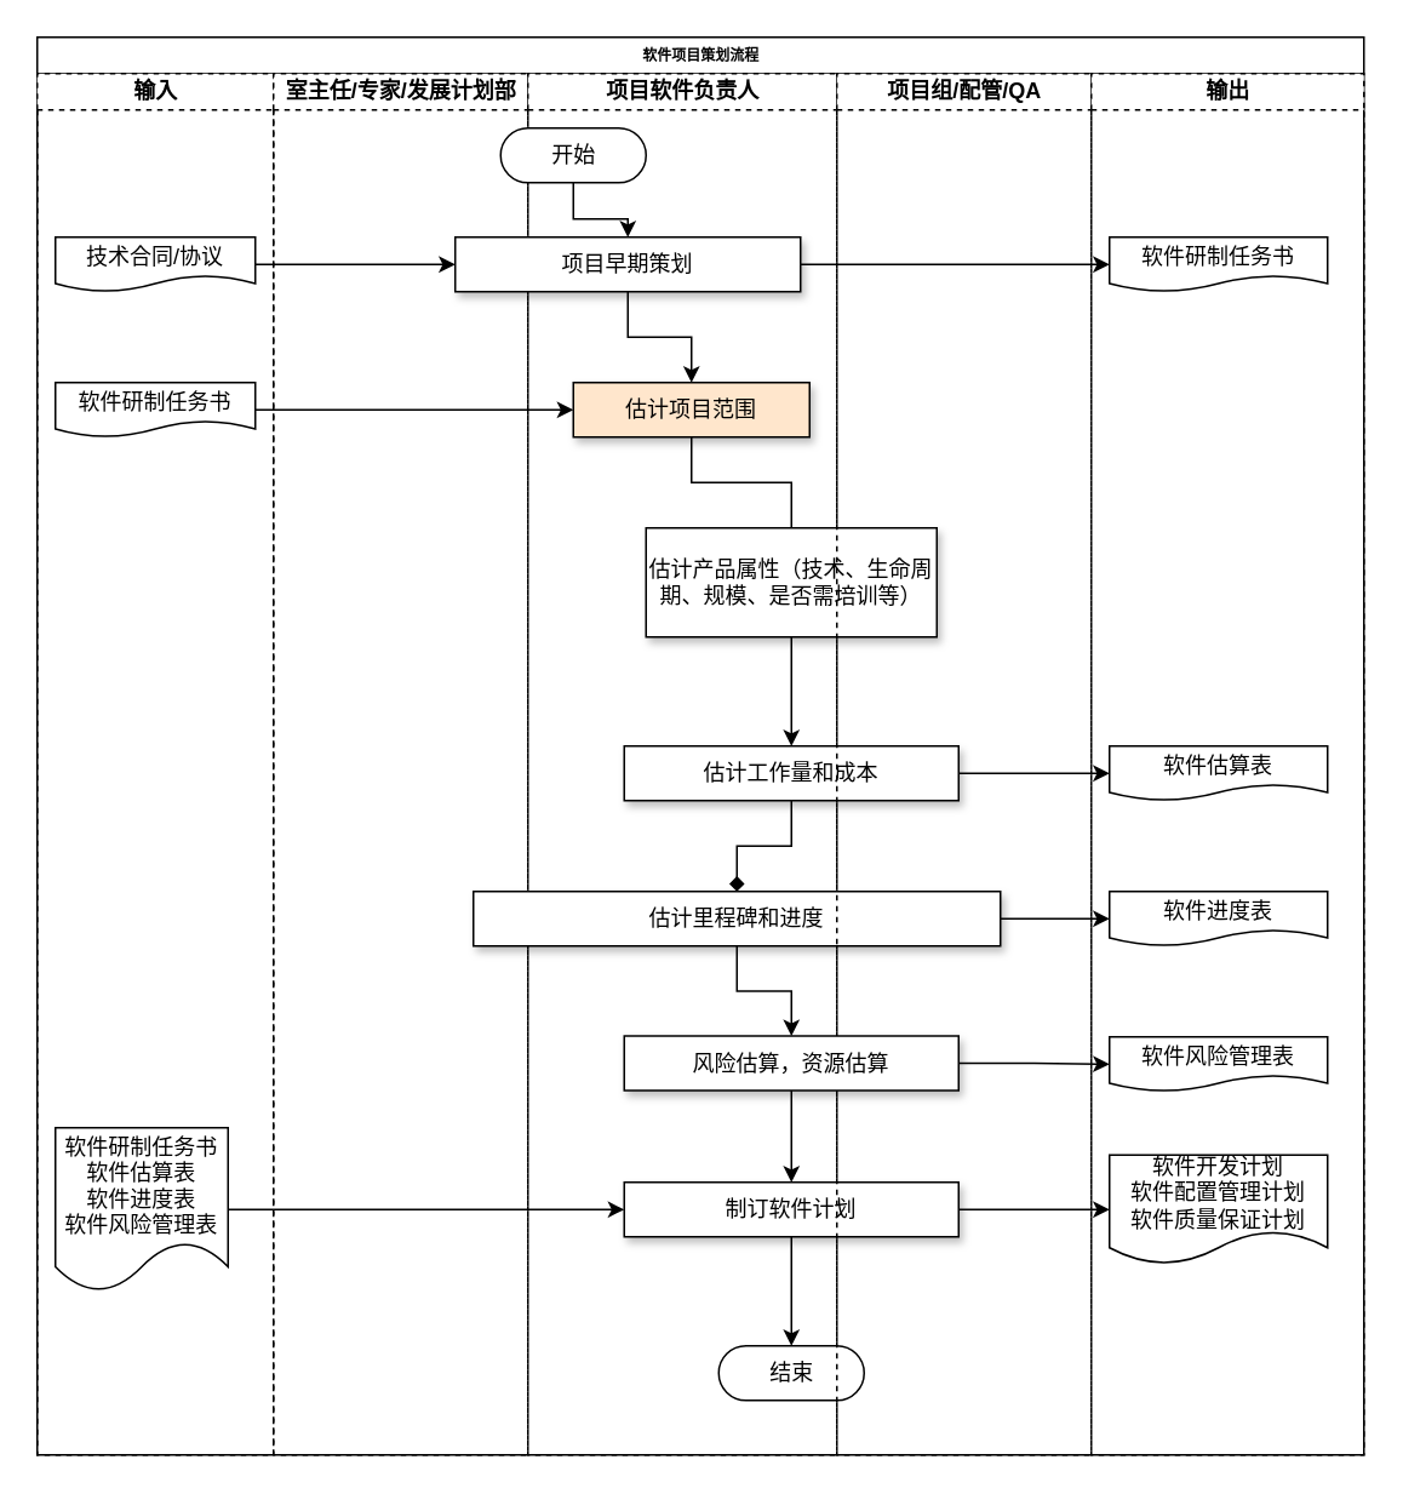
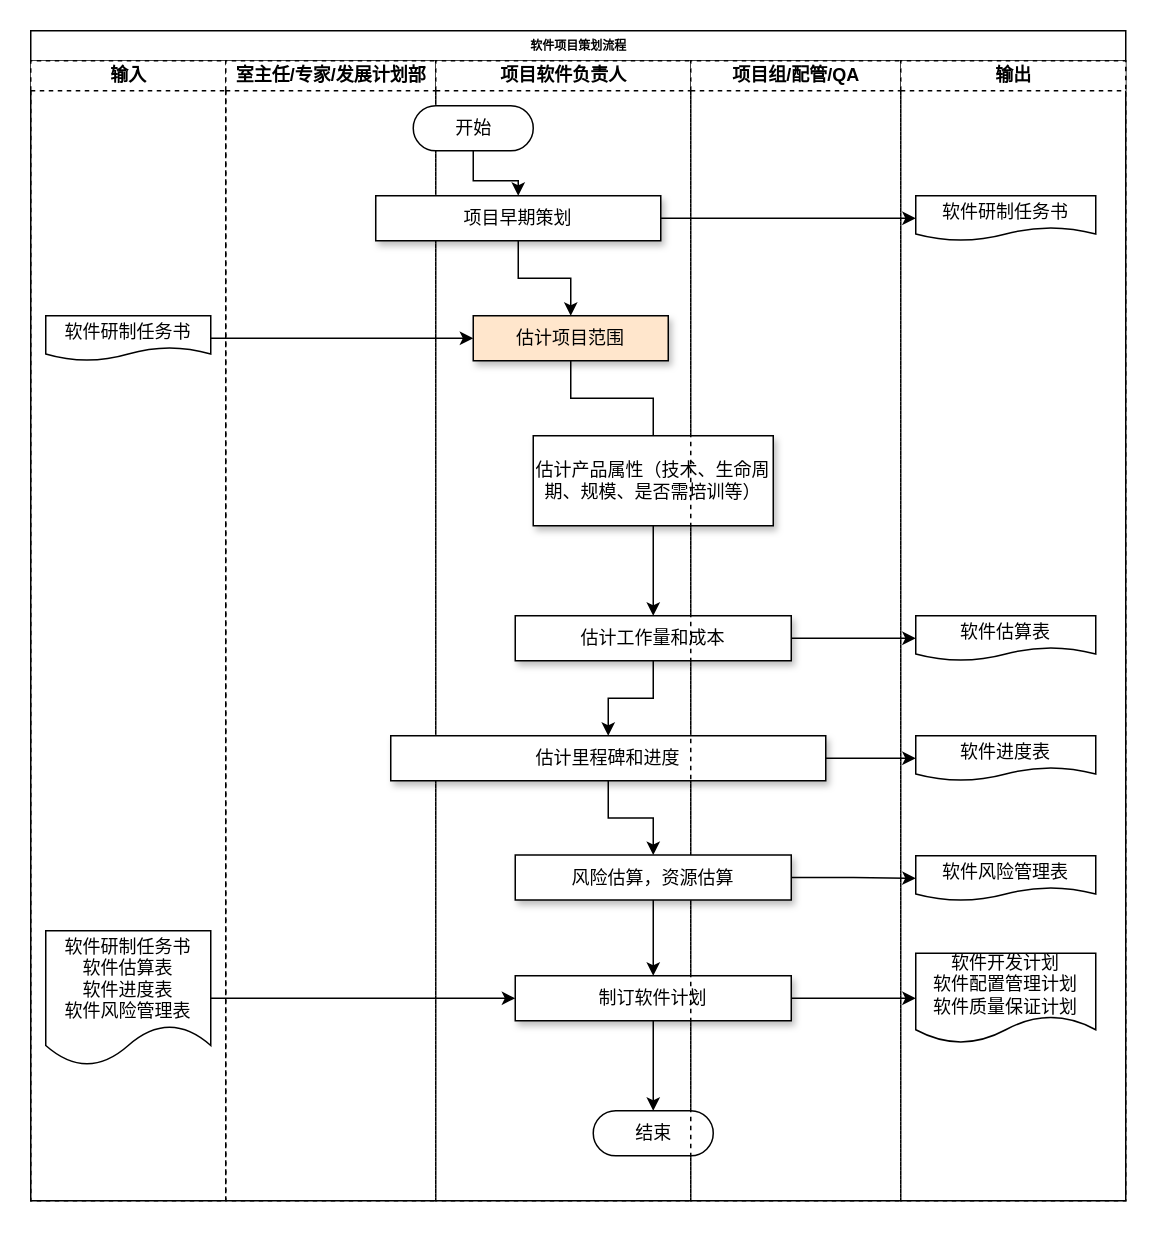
  <mxCell id="0" />
  <mxCell id="1" parent="0" />
  <mxCell id="2" value="软件项目策划流程" style="swimlane;html=1;childLayout=stackLayout;startSize=20;rounded=0;shadow=0;labelBackgroundColor=none;strokeWidth=1;fontFamily=Verdana;fontSize=8;align=center;" parent="1" vertex="1"><mxGeometry x="20" y="20" width="730" height="780" as="geometry"><mxRectangle x="20" y="940" width="60" height="20" as="alternateBounds" /></mxGeometry></mxCell>
  <mxCell id="3" value="输入" style="swimlane;html=1;startSize=20;dashed=1;" parent="2" vertex="1"><mxGeometry y="20" width="130" height="760" as="geometry" /></mxCell>
- <mxCell id="4" value="技术合同/协议" style="shape=document;whiteSpace=wrap;html=1;boundedLbl=1;fontSize=12;" parent="3" vertex="1"><mxGeometry x="10" y="90" width="110" height="30" as="geometry" /></mxCell>
  <mxCell id="5" value="软件研制任务书" style="shape=document;whiteSpace=wrap;html=1;boundedLbl=1;fontSize=12;" parent="3" vertex="1"><mxGeometry x="10" y="170" width="110" height="30" as="geometry" /></mxCell>
- <mxCell id="6" value="软件研制任务书&lt;br&gt;软件估算表&lt;br&gt;软件进度表&lt;br&gt;软件风险管理表" style="shape=document;whiteSpace=wrap;html=1;boundedLbl=1;fontSize=12;" parent="3" vertex="1"><mxGeometry x="10" y="580" width="95" height="90" as="geometry" /></mxCell>
+ <mxCell id="6" value="软件研制任务书&lt;br&gt;软件估算表&lt;br&gt;软件进度表&lt;br&gt;软件风险管理表" style="shape=document;whiteSpace=wrap;html=1;boundedLbl=1;fontSize=12;" parent="3" vertex="1"><mxGeometry x="10" y="580" width="110" height="90" as="geometry" /></mxCell>
  <mxCell id="7" value="室主任/专家/发展计划部" style="swimlane;html=1;startSize=20;dashed=1;" parent="2" vertex="1"><mxGeometry x="130" y="20" width="140" height="760" as="geometry" /></mxCell>
  <mxCell id="8" value="项目软件负责人" style="swimlane;html=1;startSize=20;dashed=1;strokeWidth=1;" parent="2" vertex="1"><mxGeometry x="270" y="20" width="170" height="760" as="geometry" /></mxCell>
  <mxCell id="9" style="edgeStyle=orthogonalEdgeStyle;rounded=0;orthogonalLoop=1;jettySize=auto;html=1;entryX=0.5;entryY=0;entryDx=0;entryDy=0;endArrow=none;" parent="8" source="10" target="12" edge="1"><mxGeometry relative="1" as="geometry" /></mxCell>
  <mxCell id="10" value="估计项目范围" style="rounded=0;whiteSpace=wrap;html=1;shadow=1;fontSize=12;fillColor=#ffe6cc;" parent="8" vertex="1"><mxGeometry x="25" y="170" width="130" height="30" as="geometry" /></mxCell>
  <mxCell id="11" style="edgeStyle=orthogonalEdgeStyle;rounded=0;orthogonalLoop=1;jettySize=auto;html=1;" parent="8" source="12" target="14" edge="1"><mxGeometry relative="1" as="geometry" /></mxCell>
  <mxCell id="12" value="估计产品属性（技术、生命周期、规模、是否需培训等）" style="rounded=0;whiteSpace=wrap;html=1;shadow=1;fontSize=12;" parent="8" vertex="1"><mxGeometry x="65" y="250" width="160" height="60" as="geometry" /></mxCell>
- <mxCell id="13" style="edgeStyle=orthogonalEdgeStyle;rounded=0;orthogonalLoop=1;jettySize=auto;html=1;entryX=0.5;entryY=0;entryDx=0;entryDy=0;endArrow=diamond;" parent="8" source="14" target="15" edge="1"><mxGeometry relative="1" as="geometry" /></mxCell>
+ <mxCell id="13" style="edgeStyle=orthogonalEdgeStyle;rounded=0;orthogonalLoop=1;jettySize=auto;html=1;entryX=0.5;entryY=0;entryDx=0;entryDy=0;" parent="8" source="14" target="15" edge="1"><mxGeometry relative="1" as="geometry" /></mxCell>
  <mxCell id="14" value="估计工作量和成本" style="rounded=0;whiteSpace=wrap;html=1;shadow=1;fontSize=12;" parent="8" vertex="1"><mxGeometry x="53" y="370" width="184" height="30" as="geometry" /></mxCell>
  <mxCell id="15" value="估计里程碑和进度" style="rounded=0;whiteSpace=wrap;html=1;shadow=1;fontSize=12;" parent="8" vertex="1"><mxGeometry x="-30" y="450" width="290" height="30" as="geometry" /></mxCell>
  <mxCell id="16" style="edgeStyle=orthogonalEdgeStyle;rounded=0;orthogonalLoop=1;jettySize=auto;html=1;" parent="8" source="17" target="18" edge="1"><mxGeometry relative="1" as="geometry" /></mxCell>
  <mxCell id="17" value="制订软件计划" style="rounded=0;whiteSpace=wrap;html=1;shadow=1;fontSize=12;" parent="8" vertex="1"><mxGeometry x="53" y="610" width="184" height="30" as="geometry" /></mxCell>
  <mxCell id="18" value="结束" style="html=1;dashed=0;whitespace=wrap;shape=mxgraph.dfd.start" parent="8" vertex="1"><mxGeometry x="105" y="700" width="80" height="30" as="geometry" /></mxCell>
  <mxCell id="19" value="开始" style="html=1;dashed=0;whitespace=wrap;shape=mxgraph.dfd.start" parent="8" vertex="1"><mxGeometry x="-15" y="30" width="80" height="30" as="geometry" /></mxCell>
  <mxCell id="20" style="edgeStyle=orthogonalEdgeStyle;rounded=0;orthogonalLoop=1;jettySize=auto;html=1;" parent="2" source="5" target="10" edge="1"><mxGeometry relative="1" as="geometry" /></mxCell>
  <mxCell id="21" value="项目组/配管/QA" style="swimlane;html=1;startSize=20;dashed=1;" parent="2" vertex="1"><mxGeometry x="440" y="20" width="140" height="760" as="geometry" /></mxCell>
  <mxCell id="22" style="edgeStyle=orthogonalEdgeStyle;rounded=0;orthogonalLoop=1;jettySize=auto;html=1;entryX=0;entryY=0.5;entryDx=0;entryDy=0;" parent="2" source="14" target="28" edge="1"><mxGeometry relative="1" as="geometry" /></mxCell>
  <mxCell id="23" style="edgeStyle=orthogonalEdgeStyle;rounded=0;orthogonalLoop=1;jettySize=auto;html=1;" parent="2" source="15" target="31" edge="1"><mxGeometry relative="1" as="geometry" /></mxCell>
  <mxCell id="24" style="edgeStyle=orthogonalEdgeStyle;rounded=0;orthogonalLoop=1;jettySize=auto;html=1;entryX=0;entryY=0.5;entryDx=0;entryDy=0;" parent="2" source="17" target="30" edge="1"><mxGeometry relative="1" as="geometry" /></mxCell>
  <mxCell id="25" style="edgeStyle=orthogonalEdgeStyle;rounded=0;orthogonalLoop=1;jettySize=auto;html=1;" parent="2" source="6" target="17" edge="1"><mxGeometry relative="1" as="geometry" /></mxCell>
  <mxCell id="26" value="输出" style="swimlane;html=1;startSize=20;dashed=1;" parent="2" vertex="1"><mxGeometry x="580" y="20" width="150" height="760" as="geometry" /></mxCell>
  <mxCell id="27" value="软件研制任务书" style="shape=document;whiteSpace=wrap;html=1;boundedLbl=1;fontSize=12;" parent="26" vertex="1"><mxGeometry x="10" y="90" width="120" height="30" as="geometry" /></mxCell>
  <mxCell id="28" value="软件估算表" style="shape=document;whiteSpace=wrap;html=1;boundedLbl=1;fontSize=12;" parent="26" vertex="1"><mxGeometry x="10" y="370" width="120" height="30" as="geometry" /></mxCell>
  <mxCell id="29" value="软件风险管理表" style="shape=document;whiteSpace=wrap;html=1;boundedLbl=1;fontSize=12;" parent="26" vertex="1"><mxGeometry x="10" y="530" width="120" height="30" as="geometry" /></mxCell>
  <mxCell id="30" value="软件开发计划&lt;br&gt;软件配置管理计划&lt;br&gt;软件质量保证计划" style="shape=document;whiteSpace=wrap;html=1;boundedLbl=1;fontSize=12;" parent="26" vertex="1"><mxGeometry x="10" y="595" width="120" height="60" as="geometry" /></mxCell>
  <mxCell id="31" value="软件进度表" style="shape=document;whiteSpace=wrap;html=1;boundedLbl=1;fontSize=12;" parent="26" vertex="1"><mxGeometry x="10" y="450" width="120" height="30" as="geometry" /></mxCell>
  <mxCell id="32" style="edgeStyle=elbowEdgeStyle;rounded=0;orthogonalLoop=1;jettySize=auto;html=1;endArrow=classic;endFill=1;" parent="1" source="34" target="27" edge="1"><mxGeometry relative="1" as="geometry" /></mxCell>
  <mxCell id="33" style="edgeStyle=orthogonalEdgeStyle;rounded=0;orthogonalLoop=1;jettySize=auto;html=1;" parent="1" source="34" target="10" edge="1"><mxGeometry relative="1" as="geometry" /></mxCell>
  <mxCell id="34" value="项目早期策划" style="rounded=0;whiteSpace=wrap;html=1;shadow=1;fontSize=12;" parent="1" vertex="1"><mxGeometry x="250" y="130" width="190" height="30" as="geometry" /></mxCell>
- <mxCell id="35" style="edgeStyle=orthogonalEdgeStyle;rounded=0;orthogonalLoop=1;jettySize=auto;html=1;entryX=0;entryY=0.5;entryDx=0;entryDy=0;endArrow=classic;endFill=1;" parent="1" source="4" target="34" edge="1"><mxGeometry relative="1" as="geometry" /></mxCell>
  <mxCell id="36" style="edgeStyle=orthogonalEdgeStyle;rounded=0;orthogonalLoop=1;jettySize=auto;html=1;entryX=0.5;entryY=0;entryDx=0;entryDy=0;" parent="1" source="19" target="34" edge="1"><mxGeometry relative="1" as="geometry" /></mxCell>
  <mxCell id="37" style="edgeStyle=orthogonalEdgeStyle;rounded=0;orthogonalLoop=1;jettySize=auto;html=1;" parent="1" source="38" target="29" edge="1"><mxGeometry relative="1" as="geometry" /></mxCell>
  <mxCell id="38" value="风险估算，资源估算" style="rounded=0;whiteSpace=wrap;html=1;shadow=1;fontSize=12;" parent="1" vertex="1"><mxGeometry x="343" y="569.5" width="184" height="30" as="geometry" /></mxCell>
  <mxCell id="39" style="edgeStyle=orthogonalEdgeStyle;rounded=0;orthogonalLoop=1;jettySize=auto;html=1;entryX=0.5;entryY=0;entryDx=0;entryDy=0;" parent="1" source="15" target="38" edge="1"><mxGeometry relative="1" as="geometry" /></mxCell>
  <mxCell id="40" style="edgeStyle=orthogonalEdgeStyle;rounded=0;orthogonalLoop=1;jettySize=auto;html=1;entryX=0.5;entryY=0;entryDx=0;entryDy=0;" parent="1" source="38" target="17" edge="1"><mxGeometry relative="1" as="geometry" /></mxCell>
